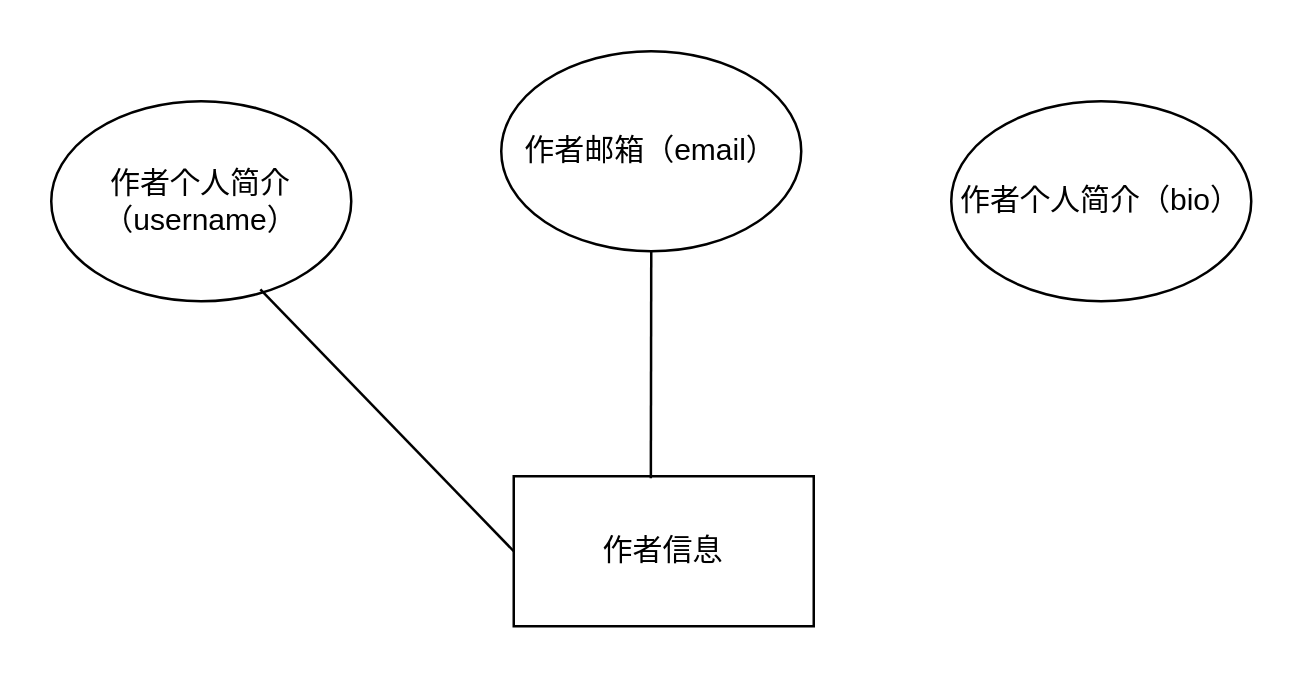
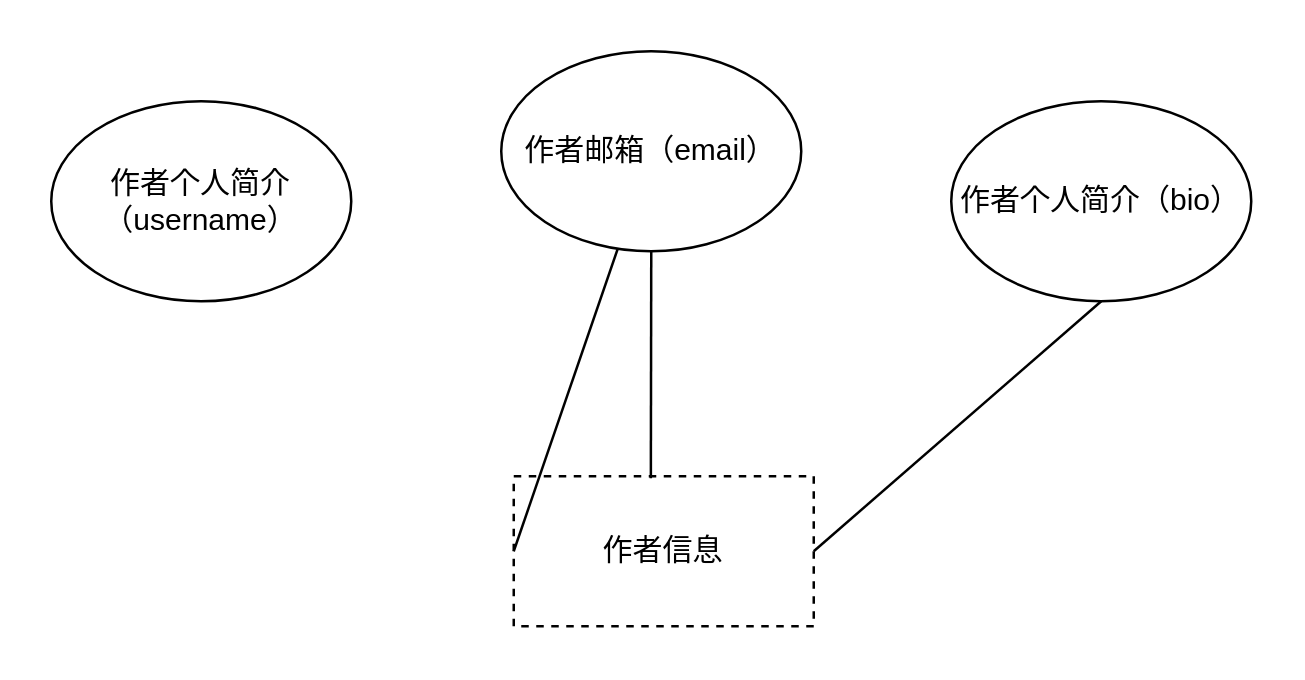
  <mxCell id="0" />
  <mxCell id="1" parent="0" />
- <mxCell id="2" value="作者信息" style="rounded=0;whiteSpace=wrap;html=1;" parent="1" vertex="1"><mxGeometry x="205" y="190" width="120" height="60" as="geometry" /></mxCell>
+ <mxCell id="2" value="作者信息" style="rounded=0;whiteSpace=wrap;html=1;dashed=1;" parent="1" vertex="1"><mxGeometry x="205" y="190" width="120" height="60" as="geometry" /></mxCell>
  <mxCell id="3" value="作者个人简介（username）" style="ellipse;whiteSpace=wrap;html=1;" parent="1" vertex="1"><mxGeometry x="20" y="40" width="120" height="80" as="geometry" /></mxCell>
  <mxCell id="4" value="作者邮箱（email）" style="ellipse;whiteSpace=wrap;html=1;" parent="1" vertex="1"><mxGeometry x="200" y="20" width="120" height="80" as="geometry" /></mxCell>
  <mxCell id="5" value="作者个人简介（bio）" style="ellipse;whiteSpace=wrap;html=1;" parent="1" vertex="1"><mxGeometry x="380" y="40" width="120" height="80" as="geometry" /></mxCell>
- <mxCell id="6" value="" style="endArrow=none;html=1;rounded=0;entryX=0.697;entryY=0.941;entryDx=0;entryDy=0;entryPerimeter=0;exitX=0;exitY=0.5;exitDx=0;exitDy=0;" parent="1" source="2" target="3" edge="1"><mxGeometry width="50" height="50" relative="1" as="geometry"><mxPoint x="200" y="220" as="sourcePoint" /><mxPoint x="-10" y="180" as="targetPoint" /></mxGeometry></mxCell>
+ <mxCell id="6" value="" style="endArrow=none;html=1;rounded=0;exitX=0;exitY=0.5;exitDx=0;exitDy=0;" parent="1" source="2" target="4" edge="1"><mxGeometry width="50" height="50" relative="1" as="geometry"><mxPoint x="200" y="220" as="sourcePoint" /><mxPoint x="-10" y="180" as="targetPoint" /></mxGeometry></mxCell>
+ <mxCell id="7" value="" style="endArrow=none;html=1;rounded=0;exitX=1;exitY=0.5;exitDx=0;exitDy=0;entryX=0.5;entryY=1;entryDx=0;entryDy=0;" parent="1" source="2" target="5" edge="1"><mxGeometry width="50" height="50" relative="1" as="geometry"><mxPoint x="380" y="230" as="sourcePoint" /><mxPoint x="430" y="180" as="targetPoint" /></mxGeometry></mxCell>
  <mxCell id="8" value="" style="endArrow=none;html=1;rounded=0;exitX=0.457;exitY=0.013;exitDx=0;exitDy=0;exitPerimeter=0;" edge="1" parent="1" source="2"><mxGeometry width="50" height="50" relative="1" as="geometry"><mxPoint x="210" y="150" as="sourcePoint" /><mxPoint x="260" y="100" as="targetPoint" /></mxGeometry></mxCell>
